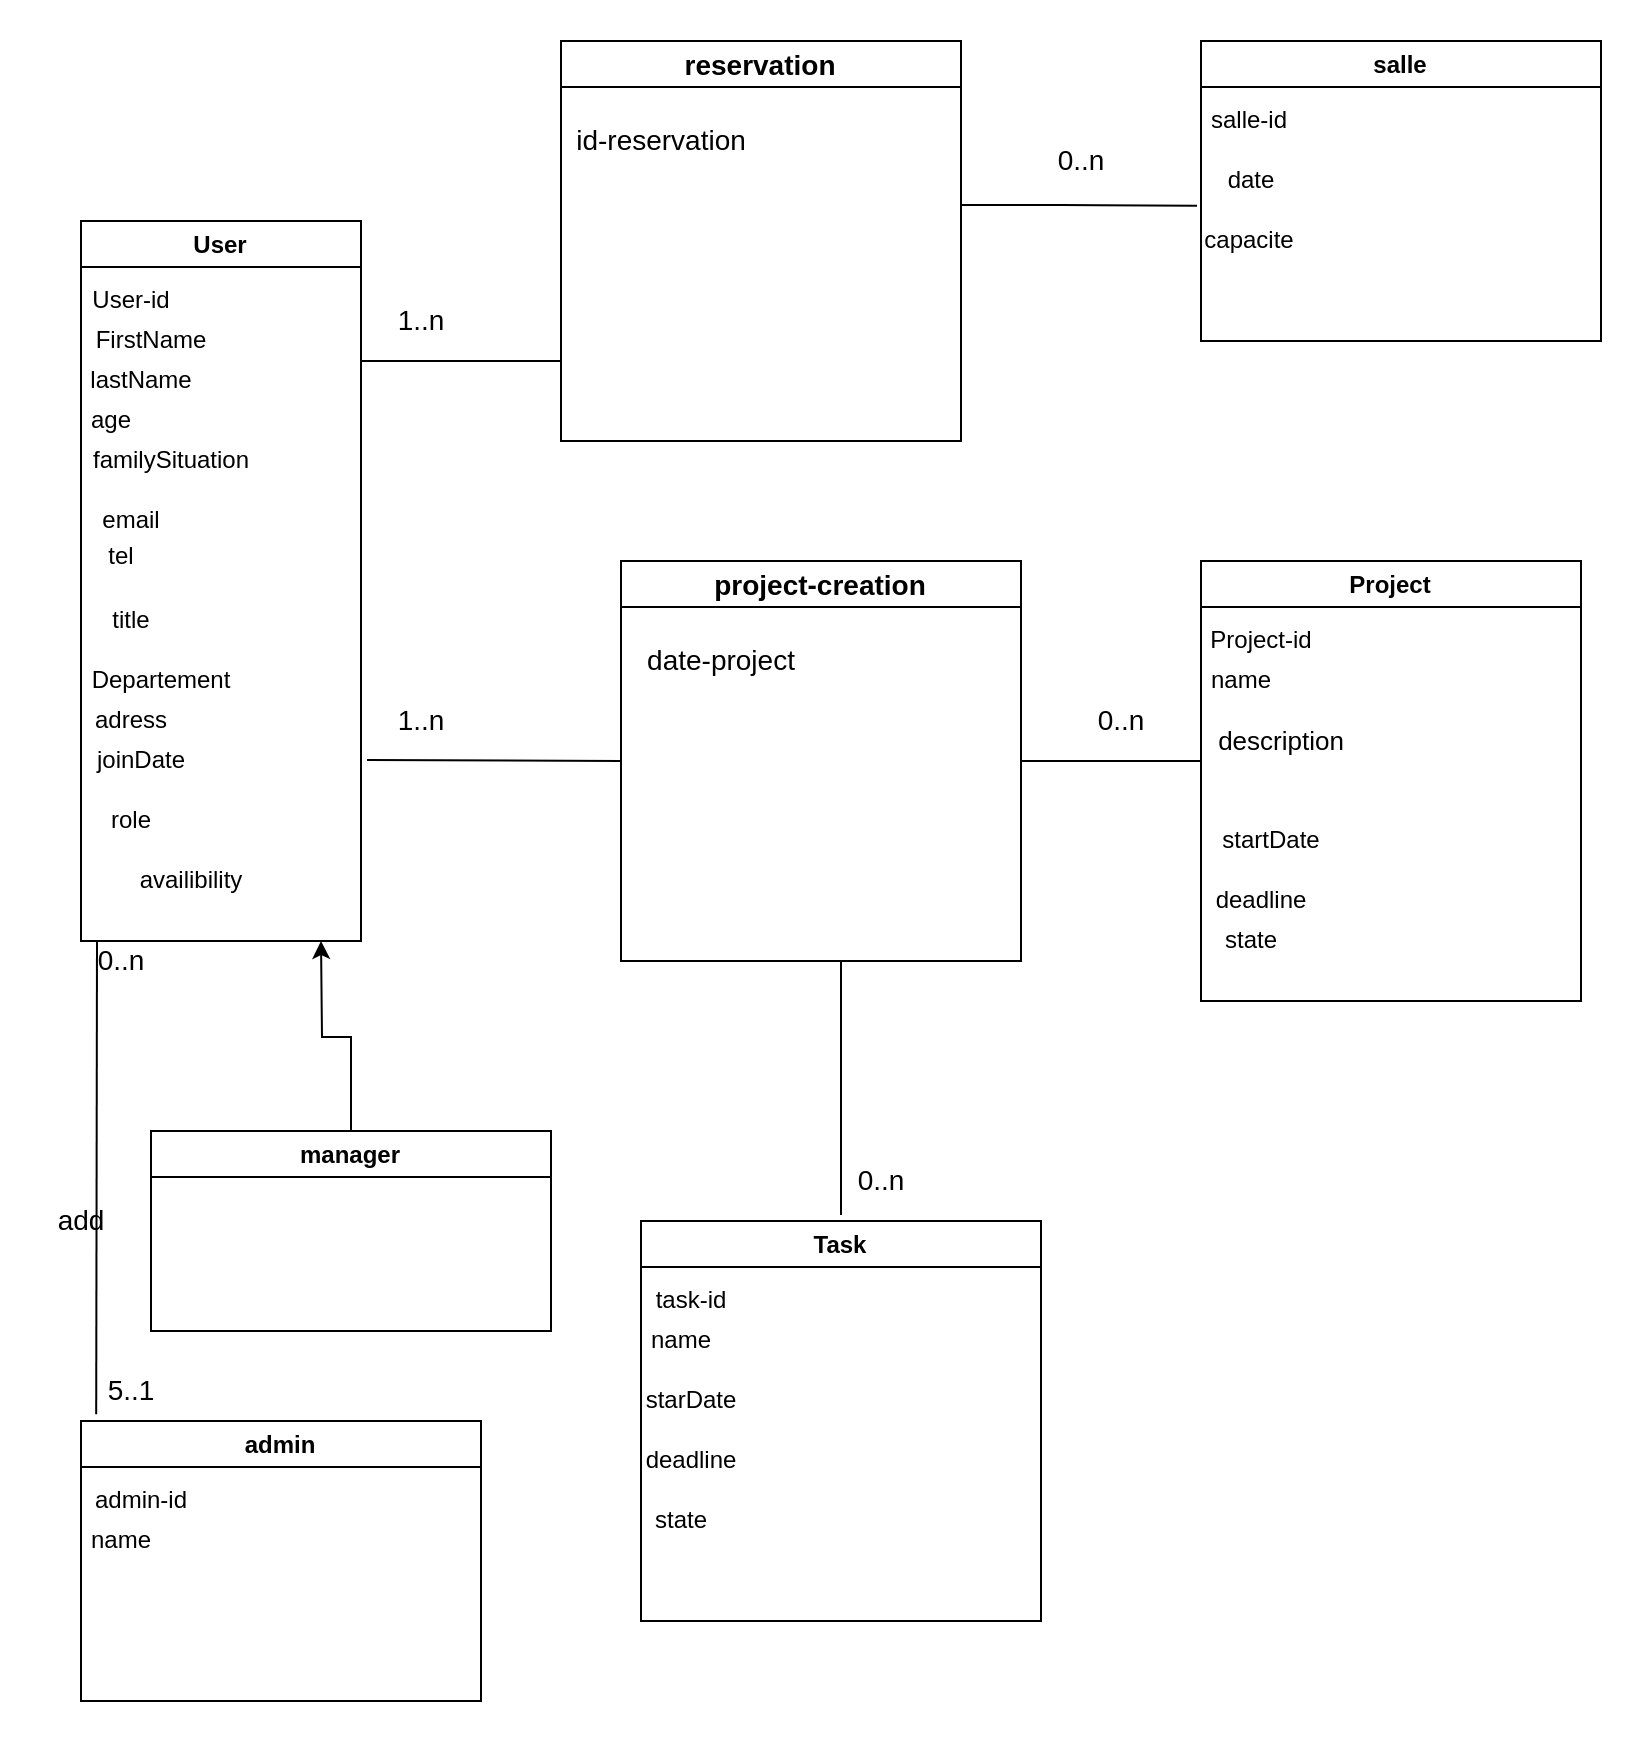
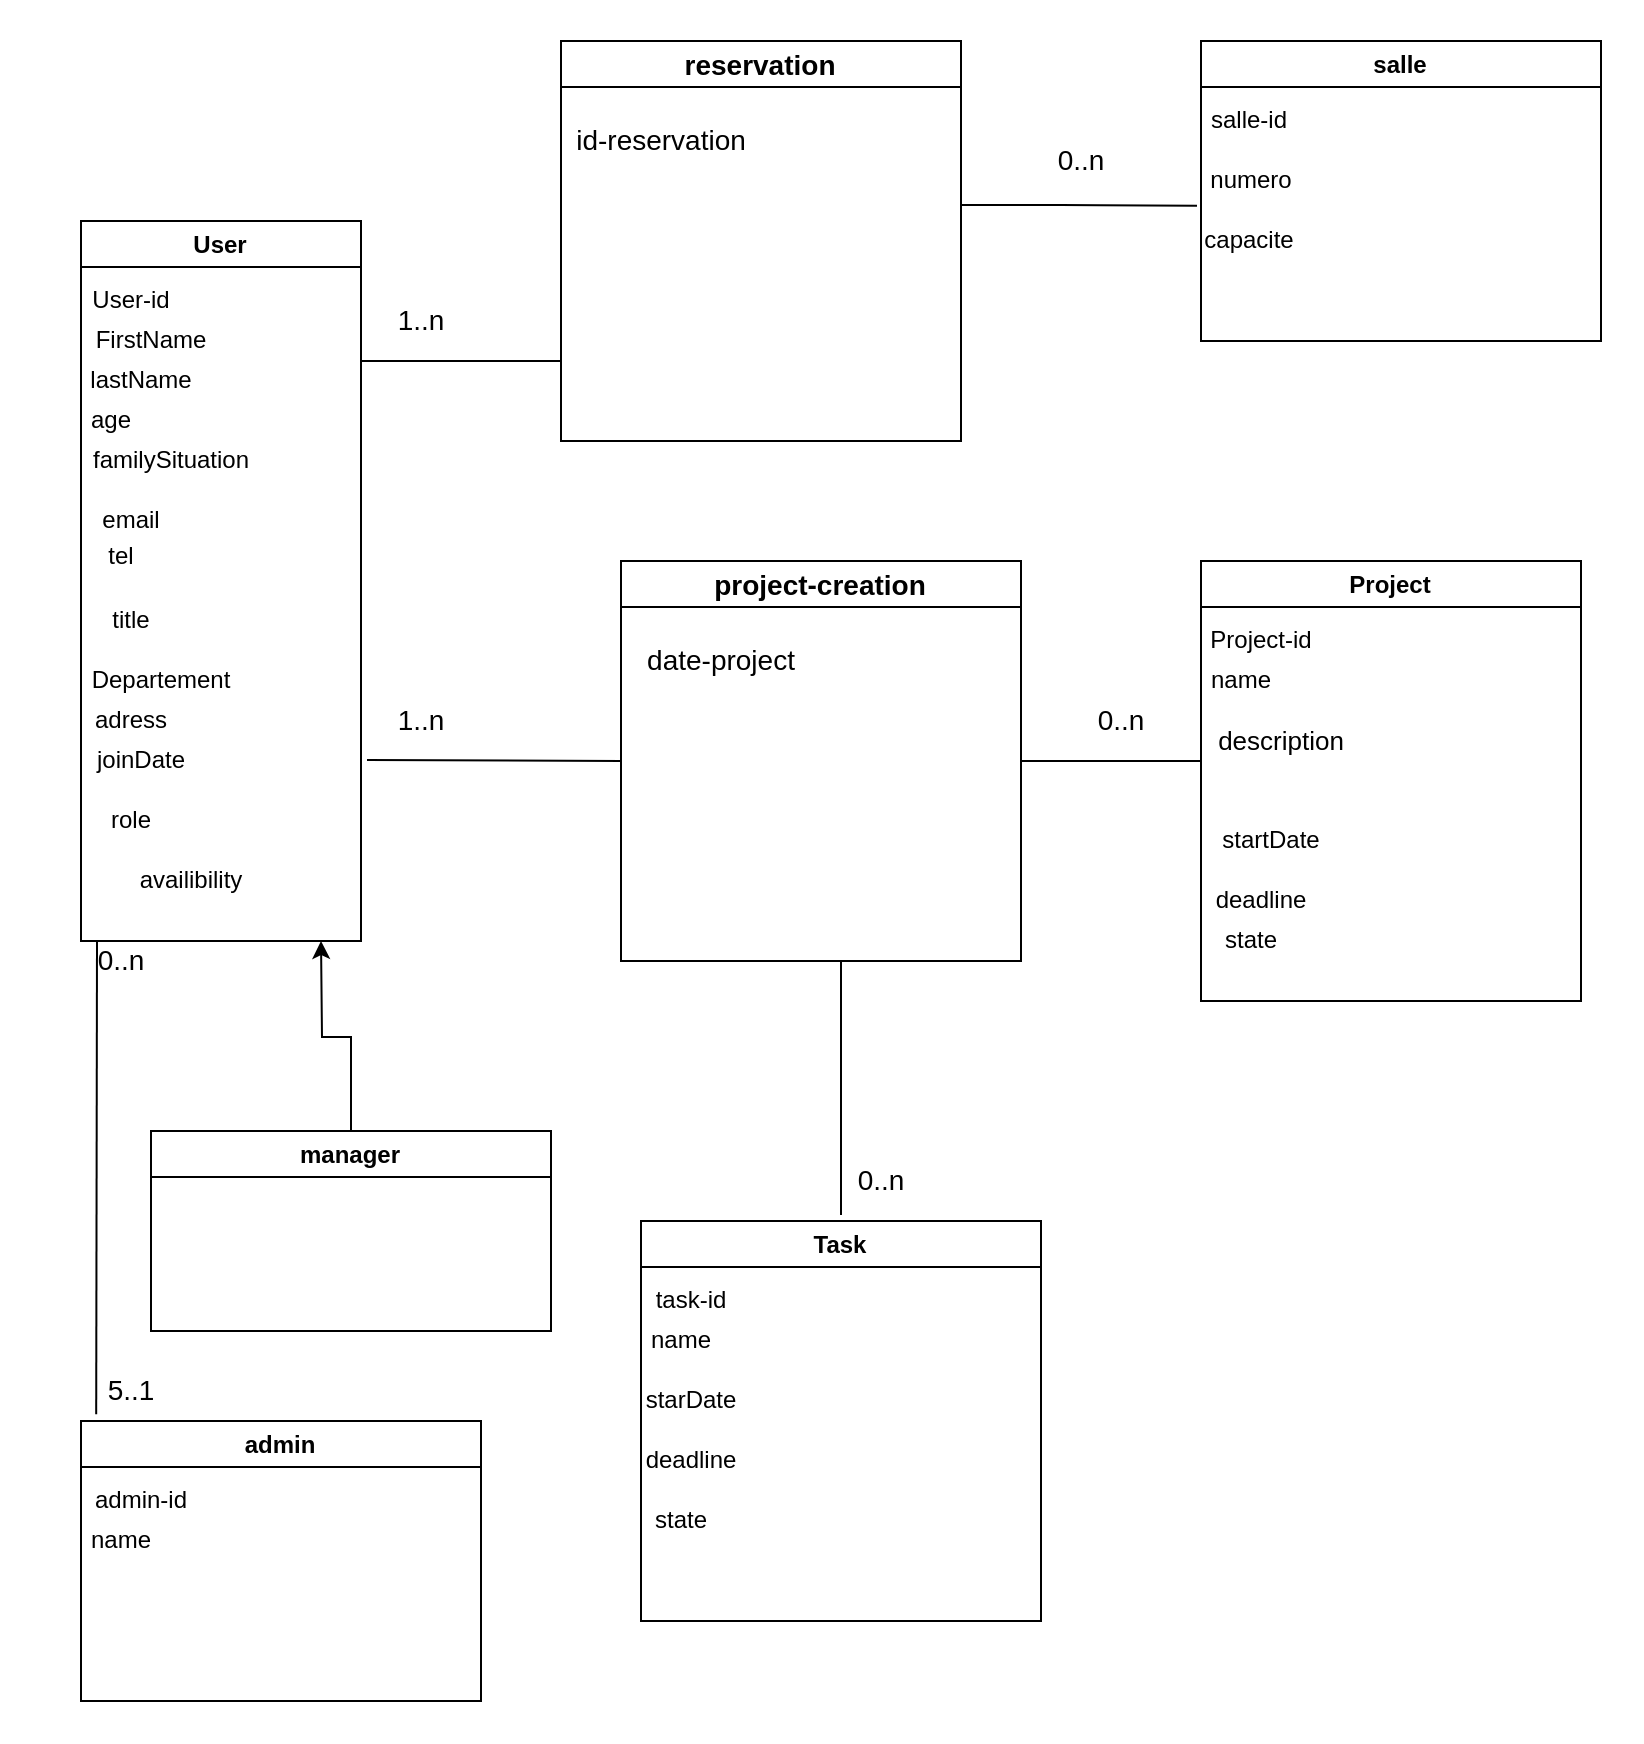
  <mxCell id="0" />
  <mxCell id="1" parent="0" />
  <mxCell id="2" value="User" style="swimlane;" parent="1" vertex="1"><mxGeometry x="40" y="110" width="140" height="360" as="geometry" /></mxCell>
  <mxCell id="3" value="User-id" style="text;html=1;align=center;verticalAlign=middle;resizable=0;points=[];autosize=1;strokeColor=none;" parent="2" vertex="1"><mxGeometry y="30" width="50" height="20" as="geometry" /></mxCell>
  <mxCell id="4" value="FirstName&lt;br&gt;" style="text;html=1;align=center;verticalAlign=middle;resizable=0;points=[];autosize=1;strokeColor=none;" parent="2" vertex="1"><mxGeometry y="50" width="70" height="20" as="geometry" /></mxCell>
  <mxCell id="5" value="lastName&lt;br&gt;" style="text;html=1;align=center;verticalAlign=middle;resizable=0;points=[];autosize=1;strokeColor=none;" parent="2" vertex="1"><mxGeometry x="-5" y="70" width="70" height="20" as="geometry" /></mxCell>
  <mxCell id="6" value="age&lt;br&gt;" style="text;html=1;align=center;verticalAlign=middle;resizable=0;points=[];autosize=1;strokeColor=none;" parent="2" vertex="1"><mxGeometry x="-5" y="90" width="40" height="20" as="geometry" /></mxCell>
  <mxCell id="7" value="familySituation" style="text;html=1;align=center;verticalAlign=middle;resizable=0;points=[];autosize=1;strokeColor=none;" parent="2" vertex="1"><mxGeometry y="110" width="90" height="20" as="geometry" /></mxCell>
  <mxCell id="8" value="email" style="text;html=1;align=center;verticalAlign=middle;resizable=0;points=[];autosize=1;strokeColor=none;" parent="2" vertex="1"><mxGeometry x="5" y="140" width="40" height="20" as="geometry" /></mxCell>
  <mxCell id="9" value="tel&lt;br&gt;&lt;br&gt;" style="text;html=1;align=center;verticalAlign=middle;resizable=0;points=[];autosize=1;strokeColor=none;" parent="2" vertex="1"><mxGeometry x="5" y="160" width="30" height="30" as="geometry" /></mxCell>
  <mxCell id="10" value="title&lt;br&gt;" style="text;html=1;align=center;verticalAlign=middle;resizable=0;points=[];autosize=1;strokeColor=none;" vertex="1" parent="2"><mxGeometry x="10" y="190" width="30" height="20" as="geometry" /></mxCell>
  <mxCell id="11" value="joinDate&lt;br&gt;" style="text;html=1;align=center;verticalAlign=middle;resizable=0;points=[];autosize=1;strokeColor=none;" vertex="1" parent="2"><mxGeometry y="260" width="60" height="20" as="geometry" /></mxCell>
  <mxCell id="12" value="availibility&lt;br&gt;" style="text;html=1;align=center;verticalAlign=middle;resizable=0;points=[];autosize=1;strokeColor=none;" vertex="1" parent="2"><mxGeometry x="20" y="320" width="70" height="20" as="geometry" /></mxCell>
  <mxCell id="13" value="role&lt;br&gt;" style="text;html=1;align=center;verticalAlign=middle;resizable=0;points=[];autosize=1;strokeColor=none;" vertex="1" parent="2"><mxGeometry x="5" y="290" width="40" height="20" as="geometry" /></mxCell>
  <mxCell id="14" value="Departement&lt;br&gt;" style="text;html=1;align=center;verticalAlign=middle;resizable=0;points=[];autosize=1;strokeColor=none;" vertex="1" parent="2"><mxGeometry x="-5" y="220" width="90" height="20" as="geometry" /></mxCell>
  <mxCell id="15" value="adress" style="text;html=1;align=center;verticalAlign=middle;resizable=0;points=[];autosize=1;strokeColor=none;" vertex="1" parent="2"><mxGeometry y="240" width="50" height="20" as="geometry" /></mxCell>
  <mxCell id="16" value="Project" style="swimlane;" vertex="1" parent="1"><mxGeometry x="600" y="280" width="190" height="220" as="geometry" /></mxCell>
  <mxCell id="17" value="Project-id" style="text;html=1;align=center;verticalAlign=middle;resizable=0;points=[];autosize=1;strokeColor=none;" vertex="1" parent="16"><mxGeometry x="-5" y="30" width="70" height="20" as="geometry" /></mxCell>
  <mxCell id="18" value="deadline" style="text;html=1;align=center;verticalAlign=middle;resizable=0;points=[];autosize=1;strokeColor=none;" vertex="1" parent="16"><mxGeometry y="160" width="60" height="20" as="geometry" /></mxCell>
  <mxCell id="19" value="state" style="text;html=1;align=center;verticalAlign=middle;resizable=0;points=[];autosize=1;strokeColor=none;" vertex="1" parent="16"><mxGeometry x="5" y="180" width="40" height="20" as="geometry" /></mxCell>
  <mxCell id="20" value="startDate" style="text;html=1;align=center;verticalAlign=middle;resizable=0;points=[];autosize=1;strokeColor=none;" vertex="1" parent="16"><mxGeometry x="5" y="130" width="60" height="20" as="geometry" /></mxCell>
  <mxCell id="21" value="name" style="text;html=1;align=center;verticalAlign=middle;resizable=0;points=[];autosize=1;strokeColor=none;" vertex="1" parent="16"><mxGeometry x="-5" y="50" width="50" height="20" as="geometry" /></mxCell>
  <mxCell id="22" value="&lt;font style=&quot;font-size: 13px&quot;&gt;description&lt;/font&gt;" style="text;html=1;align=center;verticalAlign=middle;resizable=0;points=[];autosize=1;strokeColor=none;fontSize=14;" vertex="1" parent="16"><mxGeometry y="80" width="80" height="20" as="geometry" /></mxCell>
  <mxCell id="23" value="Task" style="swimlane;" vertex="1" parent="1"><mxGeometry x="320" y="610" width="200" height="200" as="geometry" /></mxCell>
  <mxCell id="24" value="task-id" style="text;html=1;align=center;verticalAlign=middle;resizable=0;points=[];autosize=1;strokeColor=none;" vertex="1" parent="23"><mxGeometry y="30" width="50" height="20" as="geometry" /></mxCell>
  <mxCell id="25" value="name" style="text;html=1;align=center;verticalAlign=middle;resizable=0;points=[];autosize=1;strokeColor=none;" vertex="1" parent="23"><mxGeometry x="-5" y="50" width="50" height="20" as="geometry" /></mxCell>
  <mxCell id="26" value="starDate&lt;br&gt;" style="text;html=1;align=center;verticalAlign=middle;resizable=0;points=[];autosize=1;strokeColor=none;" vertex="1" parent="23"><mxGeometry x="-5" y="80" width="60" height="20" as="geometry" /></mxCell>
  <mxCell id="27" value="deadline" style="text;html=1;align=center;verticalAlign=middle;resizable=0;points=[];autosize=1;strokeColor=none;" vertex="1" parent="23"><mxGeometry x="-5" y="110" width="60" height="20" as="geometry" /></mxCell>
  <mxCell id="28" value="state" style="text;html=1;align=center;verticalAlign=middle;resizable=0;points=[];autosize=1;strokeColor=none;" vertex="1" parent="23"><mxGeometry y="140" width="40" height="20" as="geometry" /></mxCell>
  <mxCell id="29" value="salle" style="swimlane;" vertex="1" parent="1"><mxGeometry x="600" y="20" width="200" height="150" as="geometry" /></mxCell>
  <mxCell id="30" value="salle-id" style="text;html=1;align=center;verticalAlign=middle;resizable=0;points=[];autosize=1;strokeColor=none;" vertex="1" parent="29"><mxGeometry x="-1" y="30" width="50" height="20" as="geometry" /></mxCell>
- <mxCell id="31" value="date" style="text;html=1;align=center;verticalAlign=middle;resizable=0;points=[];autosize=1;strokeColor=none;" vertex="1" parent="29"><mxGeometry x="-5" y="60" width="60" height="20" as="geometry" /></mxCell>
+ <mxCell id="31" value="numero" style="text;html=1;align=center;verticalAlign=middle;resizable=0;points=[];autosize=1;strokeColor=none;" vertex="1" parent="29"><mxGeometry x="-5" y="60" width="60" height="20" as="geometry" /></mxCell>
  <mxCell id="32" value="capacite" style="text;html=1;align=center;verticalAlign=middle;resizable=0;points=[];autosize=1;strokeColor=none;" vertex="1" parent="29"><mxGeometry x="-6" y="90" width="60" height="20" as="geometry" /></mxCell>
  <mxCell id="33" style="edgeStyle=orthogonalEdgeStyle;rounded=0;orthogonalLoop=1;jettySize=auto;html=1;" edge="1" parent="1" source="34"><mxGeometry relative="1" as="geometry"><mxPoint x="160" y="470" as="targetPoint" /></mxGeometry></mxCell>
  <mxCell id="34" value="manager" style="swimlane;" vertex="1" parent="1"><mxGeometry x="75" y="565" width="200" height="100" as="geometry" /></mxCell>
  <mxCell id="35" value="admin" style="swimlane;" vertex="1" parent="1"><mxGeometry x="40" y="710" width="200" height="140" as="geometry" /></mxCell>
  <mxCell id="36" value="admin-id" style="text;html=1;align=center;verticalAlign=middle;resizable=0;points=[];autosize=1;strokeColor=none;" vertex="1" parent="1"><mxGeometry x="40" y="740" width="60" height="20" as="geometry" /></mxCell>
  <mxCell id="37" value="name" style="text;html=1;align=center;verticalAlign=middle;resizable=0;points=[];autosize=1;strokeColor=none;" vertex="1" parent="1"><mxGeometry x="35" y="760" width="50" height="20" as="geometry" /></mxCell>
  <mxCell id="38" value="" style="endArrow=none;html=1;exitX=0.038;exitY=-0.024;exitDx=0;exitDy=0;exitPerimeter=0;" edge="1" parent="1" source="35"><mxGeometry width="50" height="50" relative="1" as="geometry"><mxPoint x="230" y="610" as="sourcePoint" /><mxPoint x="48" y="470" as="targetPoint" /></mxGeometry></mxCell>
  <mxCell id="39" value="5..1" style="text;html=1;align=center;verticalAlign=middle;resizable=0;points=[];autosize=1;strokeColor=none;fontSize=14;" vertex="1" parent="1"><mxGeometry x="45" y="685" width="40" height="20" as="geometry" /></mxCell>
  <mxCell id="40" value="0..n" style="text;html=1;align=center;verticalAlign=middle;resizable=0;points=[];autosize=1;strokeColor=none;fontSize=14;" vertex="1" parent="1"><mxGeometry x="40" y="470" width="40" height="20" as="geometry" /></mxCell>
- <mxCell id="41" value="add" style="text;html=1;align=center;verticalAlign=middle;resizable=0;points=[];autosize=1;strokeColor=none;fontSize=14;" vertex="1" parent="1"><mxGeometry y="600" width="40" height="20" as="geometry" x="20" /></mxCell>
  <mxCell id="42" value="" style="endArrow=none;html=1;fontSize=14;" edge="1" parent="1"><mxGeometry width="50" height="50" relative="1" as="geometry"><mxPoint x="420" y="607" as="sourcePoint" /><mxPoint x="420" y="480" as="targetPoint" /></mxGeometry></mxCell>
  <mxCell id="43" value="project-creation" style="swimlane;fontSize=14;" vertex="1" parent="1"><mxGeometry x="310" y="280" width="200" height="200" as="geometry" /></mxCell>
  <mxCell id="44" value="date-project" style="text;html=1;align=center;verticalAlign=middle;resizable=0;points=[];autosize=1;strokeColor=none;fontSize=14;" vertex="1" parent="43"><mxGeometry x="5" y="40" width="90" height="20" as="geometry" /></mxCell>
  <mxCell id="45" value="" style="endArrow=none;html=1;fontSize=14;entryX=0;entryY=0.5;entryDx=0;entryDy=0;" edge="1" parent="1" target="43"><mxGeometry width="50" height="50" relative="1" as="geometry"><mxPoint x="183" y="379.5" as="sourcePoint" /><mxPoint x="260" y="379.5" as="targetPoint" /></mxGeometry></mxCell>
  <mxCell id="46" value="" style="endArrow=none;html=1;fontSize=14;exitX=1;exitY=0.5;exitDx=0;exitDy=0;" edge="1" parent="1" source="43"><mxGeometry width="50" height="50" relative="1" as="geometry"><mxPoint x="540" y="440" as="sourcePoint" /><mxPoint x="600" y="380" as="targetPoint" /><Array as="points" /></mxGeometry></mxCell>
  <mxCell id="47" value="reservation" style="swimlane;fontSize=14;" vertex="1" parent="1"><mxGeometry x="280" y="20" width="200" height="200" as="geometry" /></mxCell>
  <mxCell id="48" value="id-reservation" style="text;html=1;align=center;verticalAlign=middle;resizable=0;points=[];autosize=1;strokeColor=none;fontSize=14;" vertex="1" parent="47"><mxGeometry y="40" width="100" height="20" as="geometry" /></mxCell>
  <mxCell id="49" value="" style="endArrow=none;html=1;fontSize=14;" edge="1" parent="1"><mxGeometry width="50" height="50" relative="1" as="geometry"><mxPoint x="180" y="180" as="sourcePoint" /><mxPoint x="280" y="180" as="targetPoint" /></mxGeometry></mxCell>
  <mxCell id="50" value="1..n" style="text;html=1;align=center;verticalAlign=middle;resizable=0;points=[];autosize=1;strokeColor=none;fontSize=14;" vertex="1" parent="1"><mxGeometry x="190" y="150" width="40" height="20" as="geometry" /></mxCell>
  <mxCell id="51" value="0..n" style="text;html=1;align=center;verticalAlign=middle;resizable=0;points=[];autosize=1;strokeColor=none;fontSize=14;" vertex="1" parent="1"><mxGeometry x="520" y="70" width="40" height="20" as="geometry" /></mxCell>
  <mxCell id="52" value="1..n" style="text;html=1;align=center;verticalAlign=middle;resizable=0;points=[];autosize=1;strokeColor=none;fontSize=14;" vertex="1" parent="1"><mxGeometry x="190" y="350" width="40" height="20" as="geometry" /></mxCell>
  <mxCell id="53" value="0..n" style="text;html=1;align=center;verticalAlign=middle;resizable=0;points=[];autosize=1;strokeColor=none;fontSize=14;" vertex="1" parent="1"><mxGeometry x="540" y="350" width="40" height="20" as="geometry" /></mxCell>
  <mxCell id="54" value="0..n" style="text;html=1;align=center;verticalAlign=middle;resizable=0;points=[];autosize=1;strokeColor=none;fontSize=14;" vertex="1" parent="1"><mxGeometry x="420" y="580" width="40" height="20" as="geometry" /></mxCell>
  <mxCell id="55" value="" style="endArrow=none;html=1;fontSize=14;entryX=0.05;entryY=1.12;entryDx=0;entryDy=0;entryPerimeter=0;" edge="1" parent="1" target="31"><mxGeometry width="50" height="50" relative="1" as="geometry"><mxPoint x="480" y="102" as="sourcePoint" /><mxPoint x="450" y="-20" as="targetPoint" /><Array as="points"><mxPoint x="540" y="102" /></Array></mxGeometry></mxCell>
